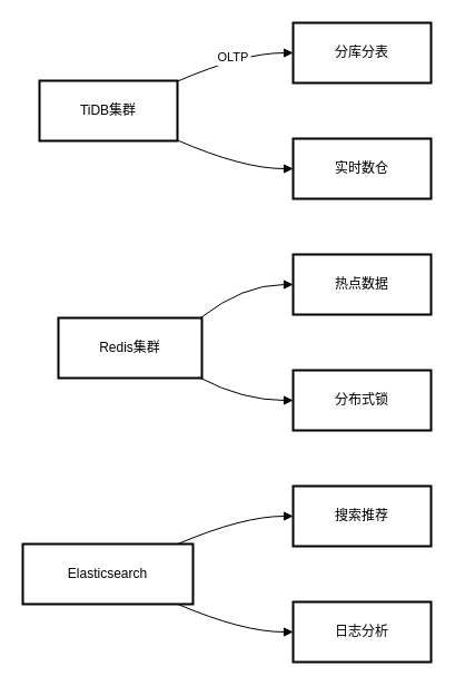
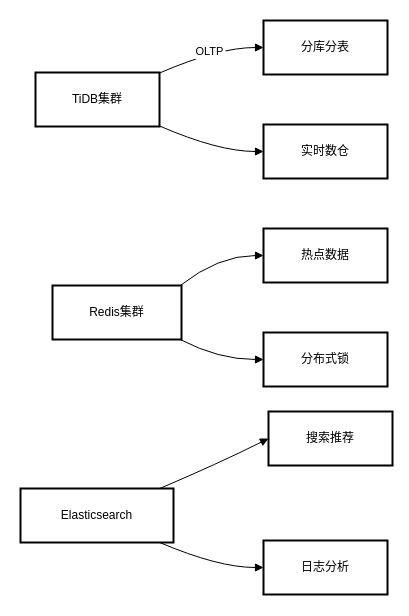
  <mxCell id="0" />
  <mxCell id="1" parent="0" />
  <mxCell id="2" value="TiDB集群" style="whiteSpace=wrap;strokeWidth=2;" vertex="1" parent="1"><mxGeometry x="35" y="72" width="124" height="54" as="geometry" /></mxCell>
  <mxCell id="3" value="分库分表" style="whiteSpace=wrap;strokeWidth=2;" vertex="1" parent="1"><mxGeometry x="263" y="20" width="124" height="54" as="geometry" /></mxCell>
  <mxCell id="4" value="实时数仓" style="whiteSpace=wrap;strokeWidth=2;" vertex="1" parent="1"><mxGeometry x="263" y="124" width="124" height="54" as="geometry" /></mxCell>
  <mxCell id="5" value="Redis集群" style="whiteSpace=wrap;strokeWidth=2;" vertex="1" parent="1"><mxGeometry x="52" y="285" width="129" height="54" as="geometry" /></mxCell>
  <mxCell id="6" value="热点数据" style="whiteSpace=wrap;strokeWidth=2;" vertex="1" parent="1"><mxGeometry x="263" y="228" width="124" height="54" as="geometry" /></mxCell>
  <mxCell id="7" value="分布式锁" style="whiteSpace=wrap;strokeWidth=2;" vertex="1" parent="1"><mxGeometry x="263" y="332" width="124" height="54" as="geometry" /></mxCell>
  <mxCell id="8" value="Elasticsearch" style="whiteSpace=wrap;strokeWidth=2;" vertex="1" parent="1"><mxGeometry x="20" y="488" width="153" height="54" as="geometry" /></mxCell>
- <mxCell id="9" value="搜索推荐" style="whiteSpace=wrap;strokeWidth=2;" vertex="1" parent="1"><mxGeometry x="263" y="436" width="124" height="54" as="geometry" /></mxCell>
+ <mxCell id="9" value="搜索推荐" style="whiteSpace=wrap;strokeWidth=2;" vertex="1" parent="1"><mxGeometry x="268" y="411" width="124" height="54" as="geometry" /></mxCell>
  <mxCell id="10" value="日志分析" style="whiteSpace=wrap;strokeWidth=2;" vertex="1" parent="1"><mxGeometry x="263" y="540" width="124" height="54" as="geometry" /></mxCell>
  <mxCell id="11" value="OLTP" style="curved=1;startArrow=none;endArrow=block;exitX=1;exitY=0.01;entryX=0;entryY=0.5;rounded=0;" edge="1" parent="1" source="2" target="3"><mxGeometry relative="1" as="geometry"><Array as="points"><mxPoint x="218" y="47" /></Array></mxGeometry></mxCell>
  <mxCell id="12" value="" style="curved=1;startArrow=none;endArrow=block;exitX=1;exitY=0.99;entryX=0;entryY=0.5;rounded=0;" edge="1" parent="1" source="2" target="4"><mxGeometry relative="1" as="geometry"><Array as="points"><mxPoint x="218" y="151" /></Array></mxGeometry></mxCell>
  <mxCell id="13" value="" style="curved=1;startArrow=none;endArrow=block;exitX=0.99;exitY=0;entryX=0;entryY=0.5;rounded=0;" edge="1" parent="1" source="5" target="6"><mxGeometry relative="1" as="geometry"><Array as="points"><mxPoint x="218" y="255" /></Array></mxGeometry></mxCell>
  <mxCell id="14" value="" style="curved=1;startArrow=none;endArrow=block;exitX=0.99;exitY=1;entryX=0;entryY=0.5;rounded=0;" edge="1" parent="1" source="5" target="7"><mxGeometry relative="1" as="geometry"><Array as="points"><mxPoint x="218" y="359" /></Array></mxGeometry></mxCell>
  <mxCell id="15" value="" style="curved=1;startArrow=none;endArrow=block;exitX=0.91;exitY=0;entryX=0;entryY=0.5;rounded=0;" edge="1" parent="1" source="8" target="9"><mxGeometry relative="1" as="geometry"><Array as="points"><mxPoint x="218" y="463" /></Array></mxGeometry></mxCell>
  <mxCell id="16" value="" style="curved=1;startArrow=none;endArrow=block;exitX=0.91;exitY=1;entryX=0;entryY=0.5;rounded=0;" edge="1" parent="1" source="8" target="10"><mxGeometry relative="1" as="geometry"><Array as="points"><mxPoint x="218" y="567" /></Array></mxGeometry></mxCell>
